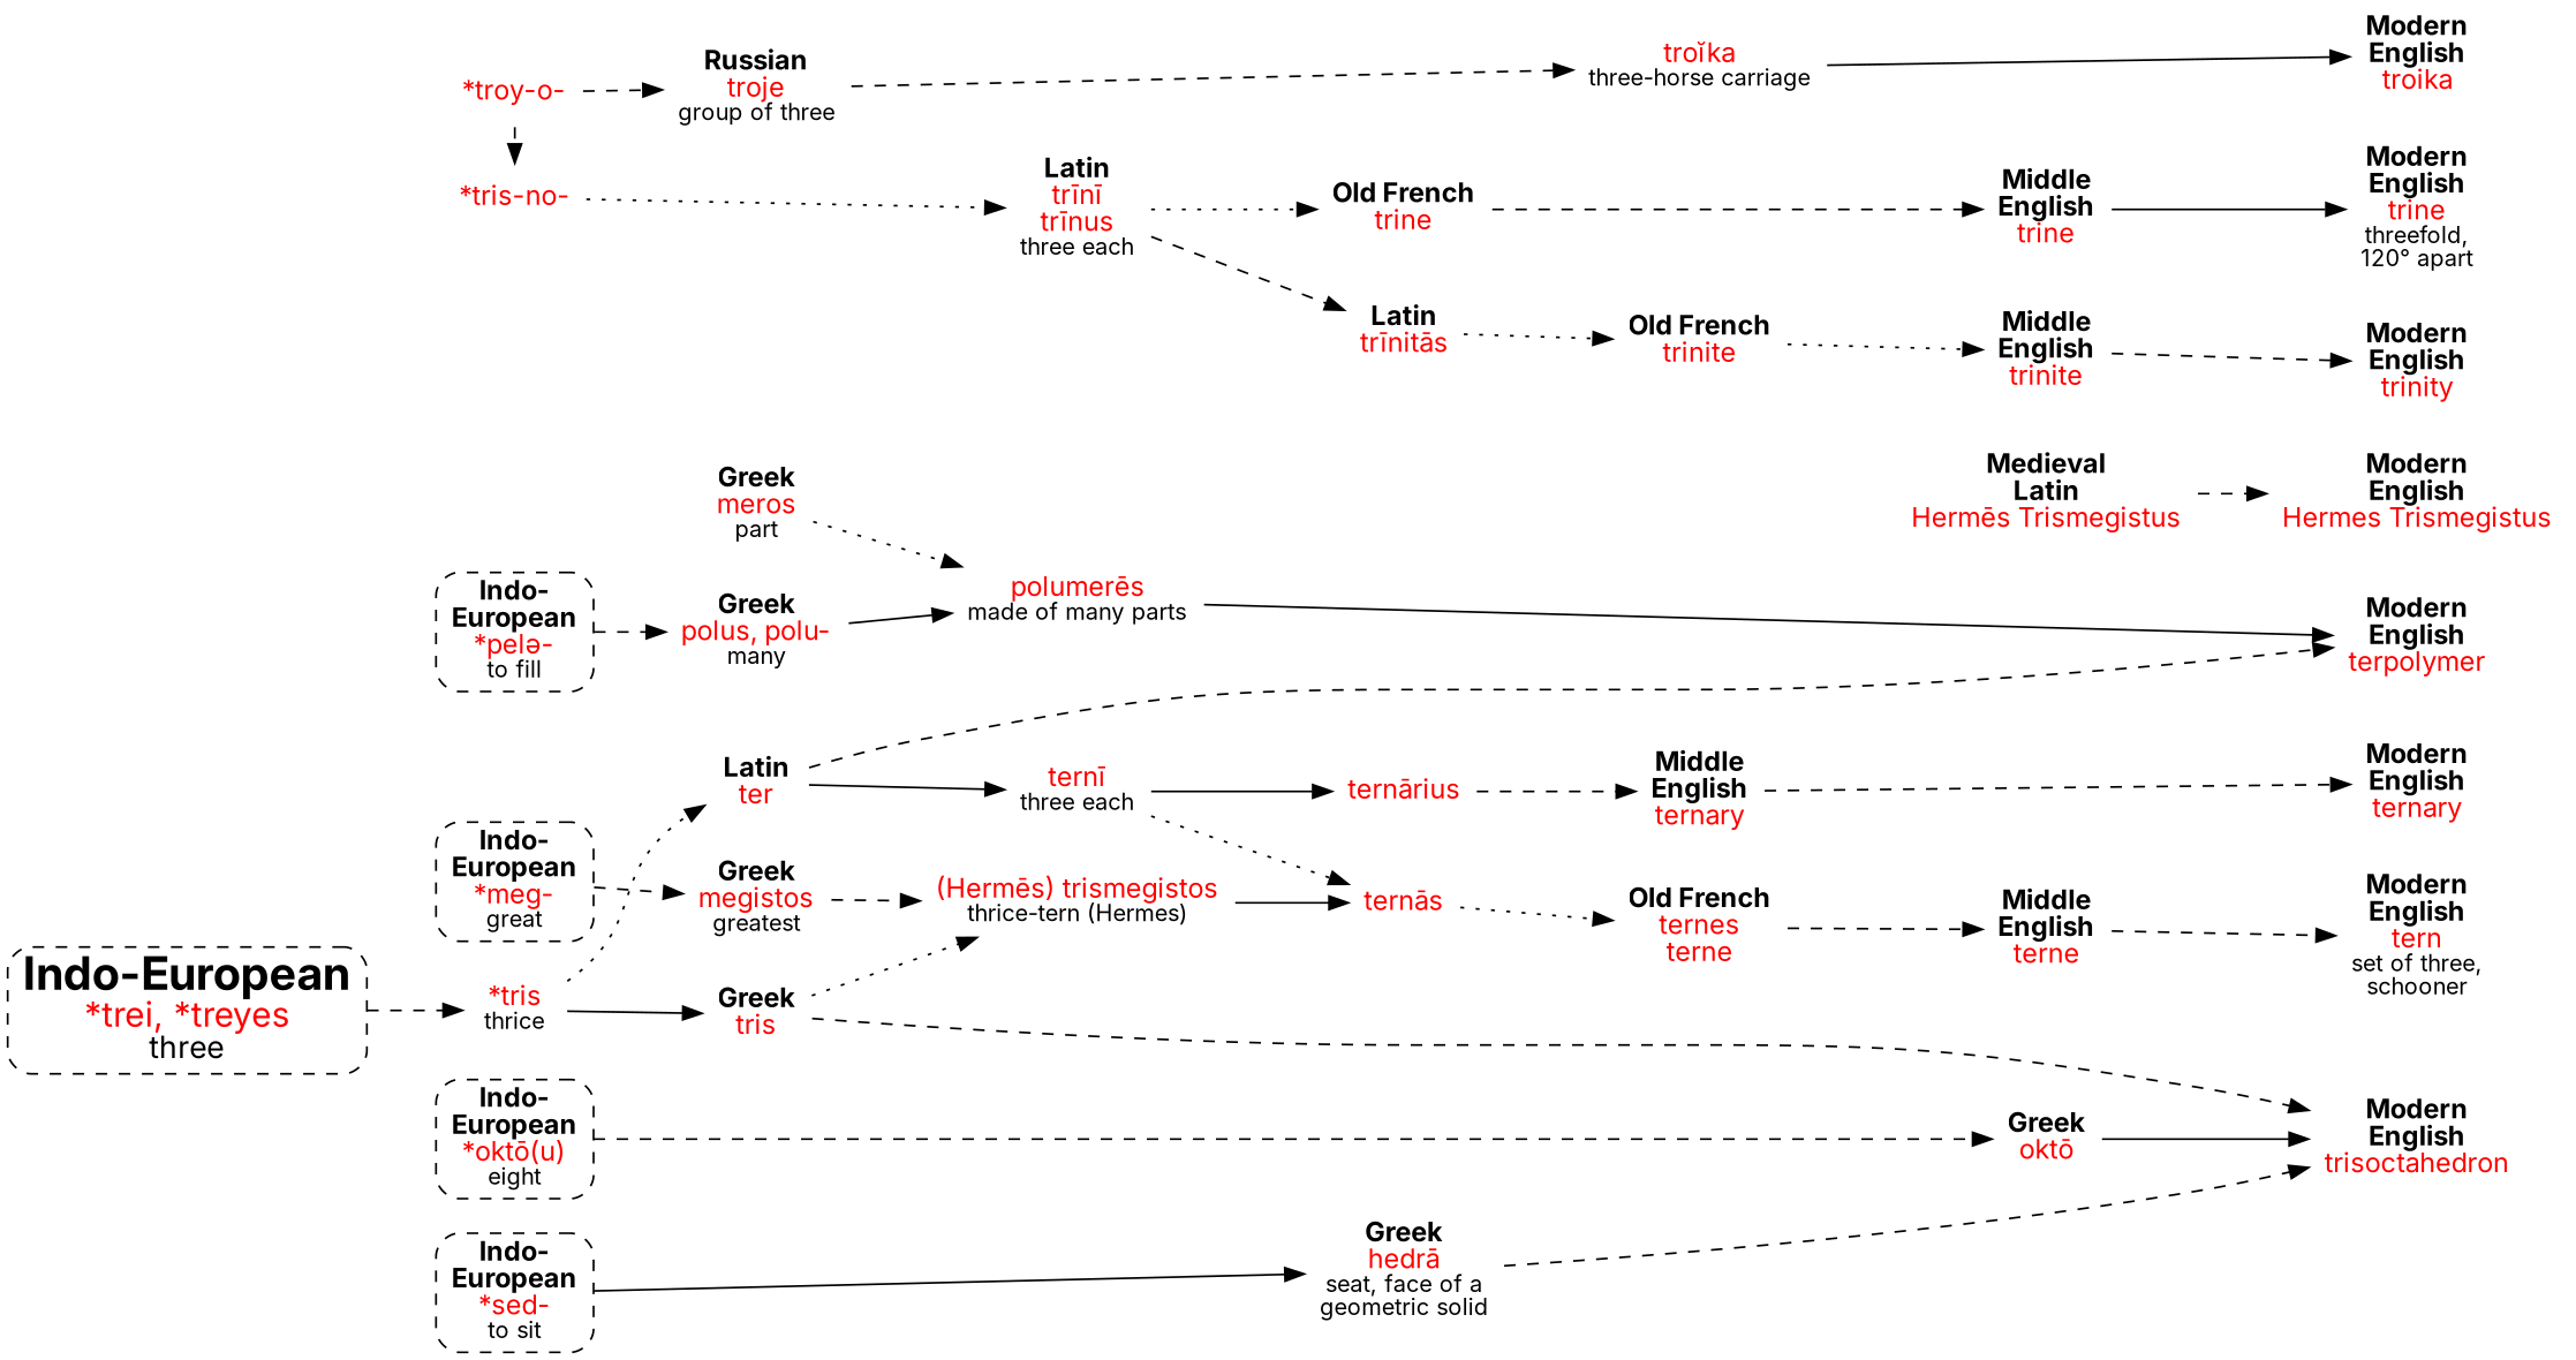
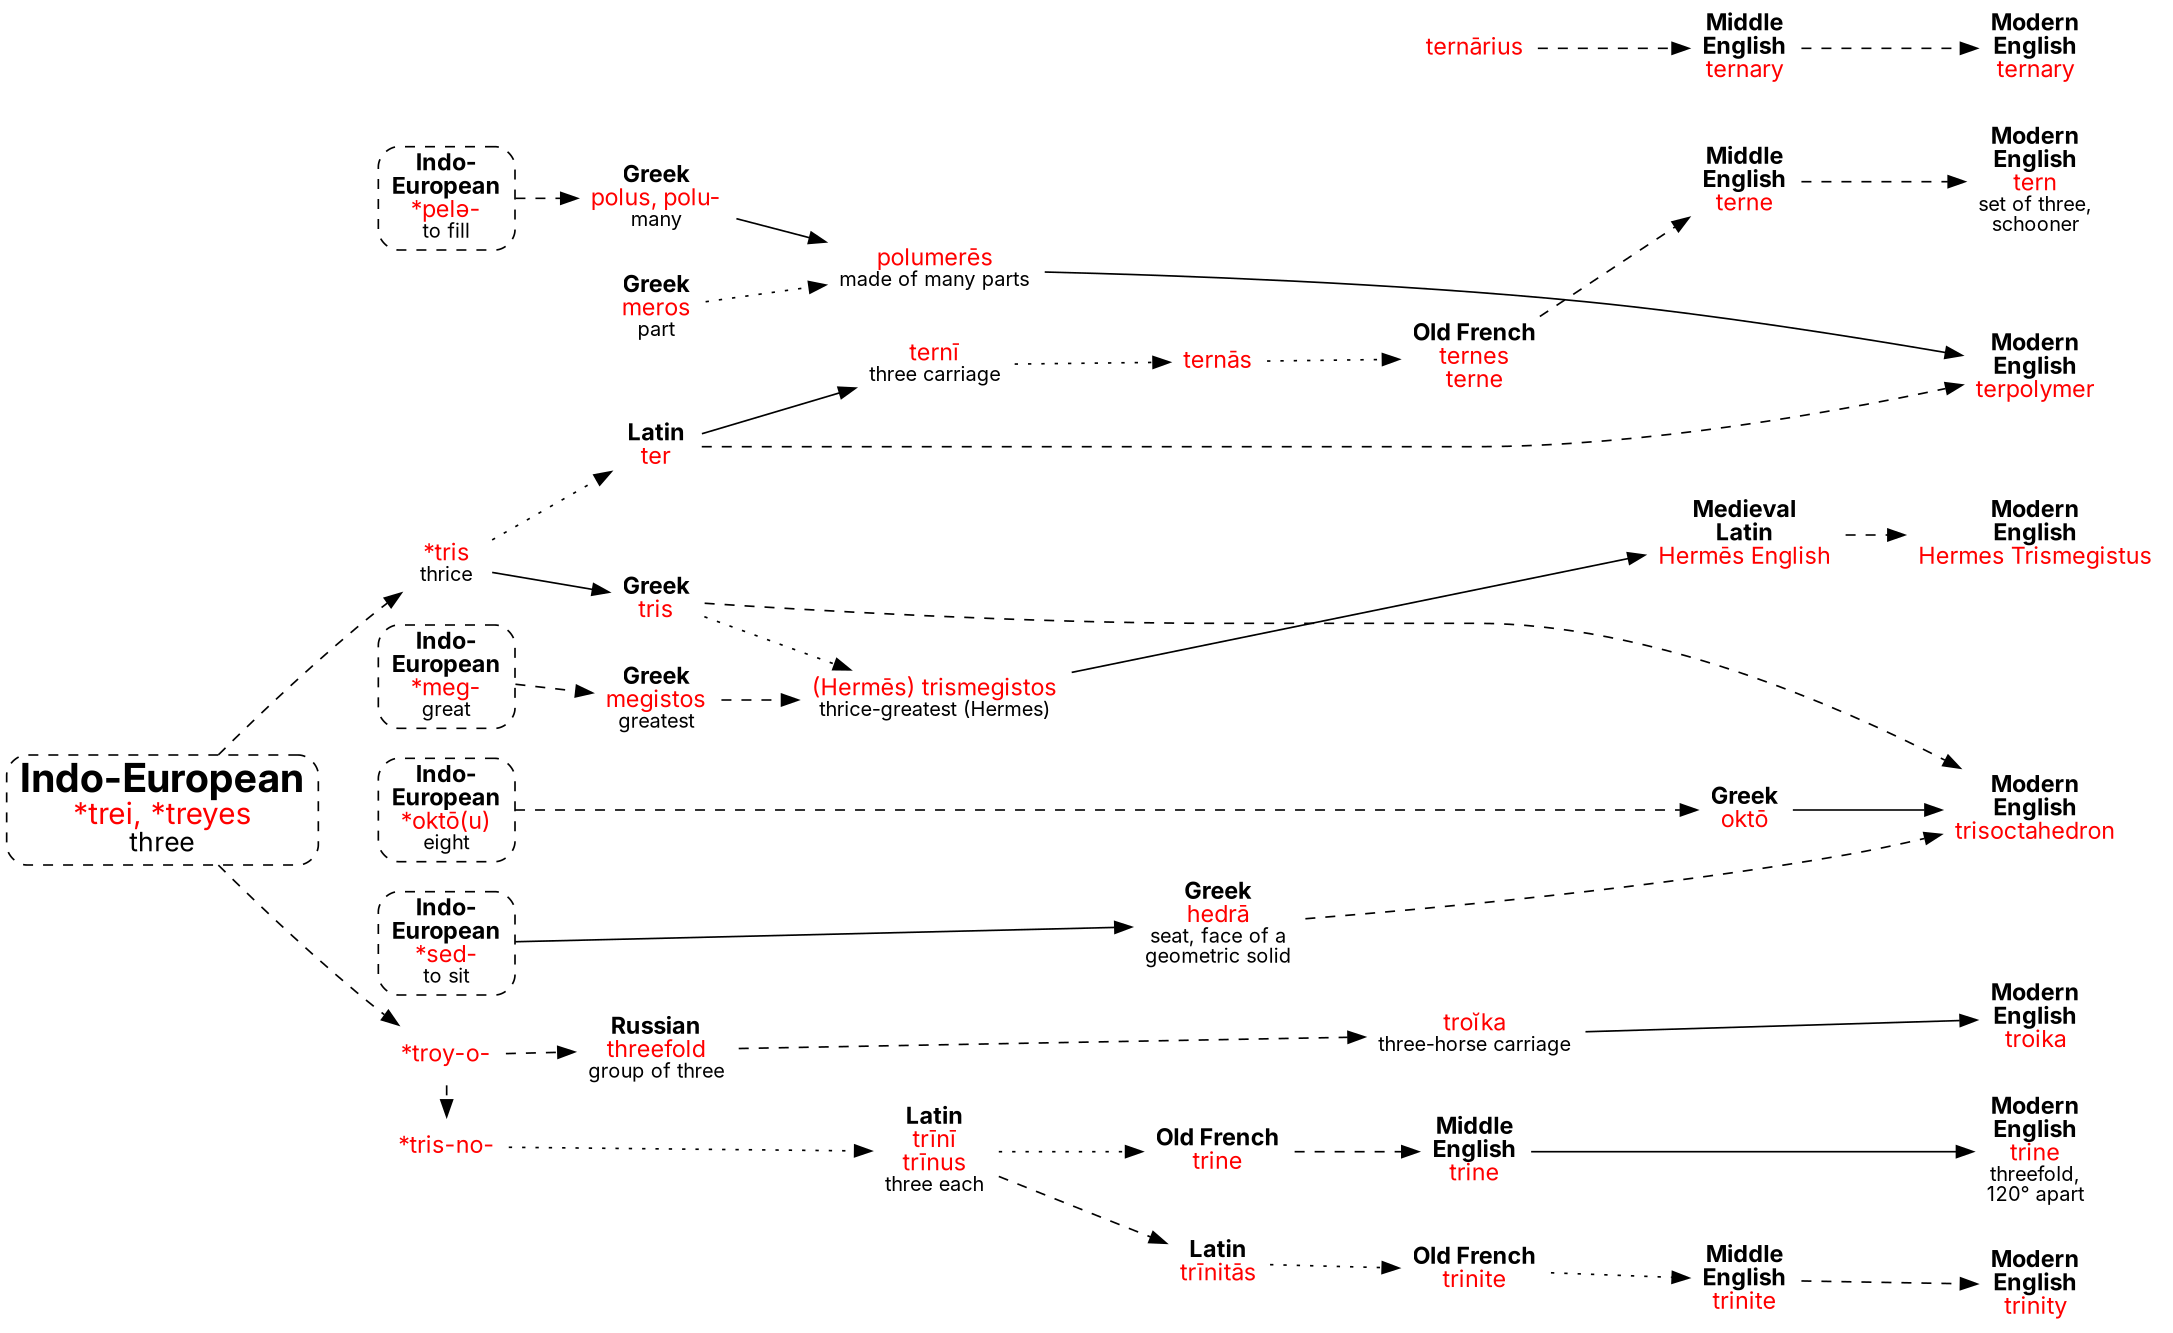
  strict digraph {
    fontname=Inter
    rankdir=LR
    node [fontname=Inter shape=none]
    edge [fontname=Inter style=dashed]
    n1 [label=<<b>Modern<br/>English</b><br/><font color="red">tern</font><br/><font point-size="12">set of three,<br/>schooner</font>>]
    n2 [label=<<b>Modern<br/>English</b><br/><font color="red">ternary</font>>]
    n3 [label=<<b>Modern<br/>English</b><br/><font color="red">terpolymer</font>>]
    n4 [label=<<b>Modern<br/>English</b><br/><font color="red">trisoctahedron</font>>]
    n5 [label=<<b>Modern<br/>English</b><br/><font color="red">Hermes Trismegistus</font>>]
    n6 [label=<<b>Modern<br/>English</b><br/><font color="red">trine</font><br/><font point-size="12">threefold,<br/>120° apart</font>>]
    n7 [label=<<b>Modern<br/>English</b><br/><font color="red">trinity</font>>]
    n8 [label=<<b>Modern<br/>English</b><br/><font color="red">troika</font>>]
    n9 [label=<<font color="red">*tris</font><br/><font point-size="12">thrice</font>>]
    n10 [label=<<font color="red">*tris-no-</font>>]
    n11 [label=<<font color="red">*troy-o-</font>>]
    n12 [label=<<b>Indo-<br/>European</b><br/><font color="red">*pelə-</font><br/><font point-size="12">to fill</font>> shape=box style="dashed,rounded"]
    n13 [label=<<b>Indo-<br/>European</b><br/><font color="red">*oktō(u)</font><br/><font point-size="12">eight</font>> shape=box style="dashed,rounded"]
    n14 [label=<<b>Indo-<br/>European</b><br/><font color="red">*sed-</font><br/><font point-size="12">to sit</font>> shape=box style="dashed,rounded"]
    n15 [label=<<b>Indo-<br/>European</b><br/><font color="red">*meg-</font><br/><font point-size="12">great</font>> shape=box style="dashed,rounded"]
    n16 [label=<<b>Latin</b><br/><font color="red">ter</font>>]
    n17 [label=<<b>Greek</b><br/><font color="red">tris</font>>]
    n18 [label=<<b>Latin</b><br/><font color="red">trīnī<br/>trīnus</font><br/><font point-size="12">three each</font>>]
-   n19 [label=<<b>Russian</b><br/><font color="red">troje</font><br/><font point-size="12">group of three</font>>]
+   n19 [label=<<b>Russian</b><br/><font color="red">threefold</font><br/><font point-size="12">group of three</font>>]
    n20 [label=<<b>Greek</b><br/><font color="red">polus, polu-</font><br/><font point-size="12">many</font>>]
    n21 [label=<<b>Greek</b><br/><font color="red">oktō</font>>]
    n22 [label=<<b>Greek</b><br/><font color="red">hedrā</font><br/><font point-size="12">seat, face of a<br/>geometric solid</font>>]
    n23 [label=<<b>Greek</b><br/><font color="red">megistos</font><br/><font point-size="12">greatest</font>>]
    n24 [label=<<font point-size="24"><b>Indo-European</b></font><br/><font point-size="18" color="red">*trei, *treyes</font><br/><font point-size="16">three</font>> shape=box style="dashed,rounded"]
-   n25 [label=<<font color="red">ternī</font><br/><font point-size="12">three each</font>>]
-   n26 [label=<<font color="red">(Hermēs) trismegistos</font><br/><font point-size="12">thrice-tern (Hermes)</font>>]
+   n25 [label=<<font color="red">ternī</font><br/><font point-size="12">three carriage</font>>]
+   n26 [label=<<font color="red">(Hermēs) trismegistos</font><br/><font point-size="12">thrice-greatest (Hermes)</font>>]
    n27 [label=<<b>Old French</b><br/><font color="red">trine</font>>]
    n28 [label=<<b>Latin</b><br/><font color="red">trīnitās</font>>]
    n29 [label=<<font color="red">troĭka</font><br/><font point-size="12">three-horse carriage</font>>]
    n30 [label=<<font color="red">ternās</font>>]
    n31 [label=<<font color="red">ternārius</font>>]
    n32 [label=<<b>Old French</b><br/><font color="red">ternes<br/>terne</font>>]
    n33 [label=<<b>Middle<br/>English</b><br/><font color="red">ternary</font>>]
    n34 [label=<<b>Middle<br/>English</b><br/><font color="red">terne</font>>]
    n35 [label=<<font color="red">polumerēs</font><br/><font point-size="12">made of many parts</font>>]
    n36 [label=<<b>Greek</b><br/><font color="red">meros</font><br/><font point-size="12">part</font>>]
-   n37 [label=<<b>Medieval<br/>Latin</b><br/><font color="red">Hermēs Trismegistus</font>>]
+   n37 [label=<<b>Medieval<br/>Latin</b><br/><font color="red">Hermēs English</font>>]
    n38 [label=<<b>Middle<br/>English</b><br/><font color="red">trine</font>>]
    n39 [label=<<b>Old French</b><br/><font color="red">trinite</font>>]
    n40 [label=<<b>Middle<br/>English</b><br/><font color="red">trinite</font>>]
    subgraph sub_1 {
      rank=sink
      n1
      n2
      n3
      n4
      n5
      n6
      n7
      n8
    }
    subgraph sub_2 {
      rank=source
    }
    subgraph sub_3 {
      rank=same
      n9
      n10
      n11
      n12
      n13
      n14
      n15
    }
    n9 -> n16 [style=dotted]
    n9 -> n17 [style=solid]
    n10 -> n18 [style=dotted]
    n11 -> n10
    n11 -> n19
    n12 -> n20
    n13 -> n21
    n14 -> n22 [style=solid]
    n15 -> n23
    n16 -> n3
    n16 -> n25 [style=solid]
    n17 -> n4
    n17 -> n26 [style=dotted]
    n18 -> n27 [style=dotted]
    n18 -> n28
    n19 -> n29
    n20 -> n35 [style=solid]
    n21 -> n4 [style=solid]
    n22 -> n4
    n23 -> n26
    n24 -> n9
+   n24 -> n11
    n25 -> n30 [style=dotted]
-   n25 -> n31 [style=solid]
-   n26 -> n30 [style=solid]
+   n26 -> n37 [style=solid]
    n27 -> n38
    n28 -> n39 [style=dotted]
    n29 -> n8 [style=solid]
    n30 -> n32 [style=dotted]
    n31 -> n33
    n32 -> n34
    n33 -> n2
    n34 -> n1
    n35 -> n3 [style=solid]
    n36 -> n35 [style=dotted]
    n37 -> n5
    n38 -> n6 [style=solid]
    n39 -> n40 [style=dotted]
    n40 -> n7
  }
